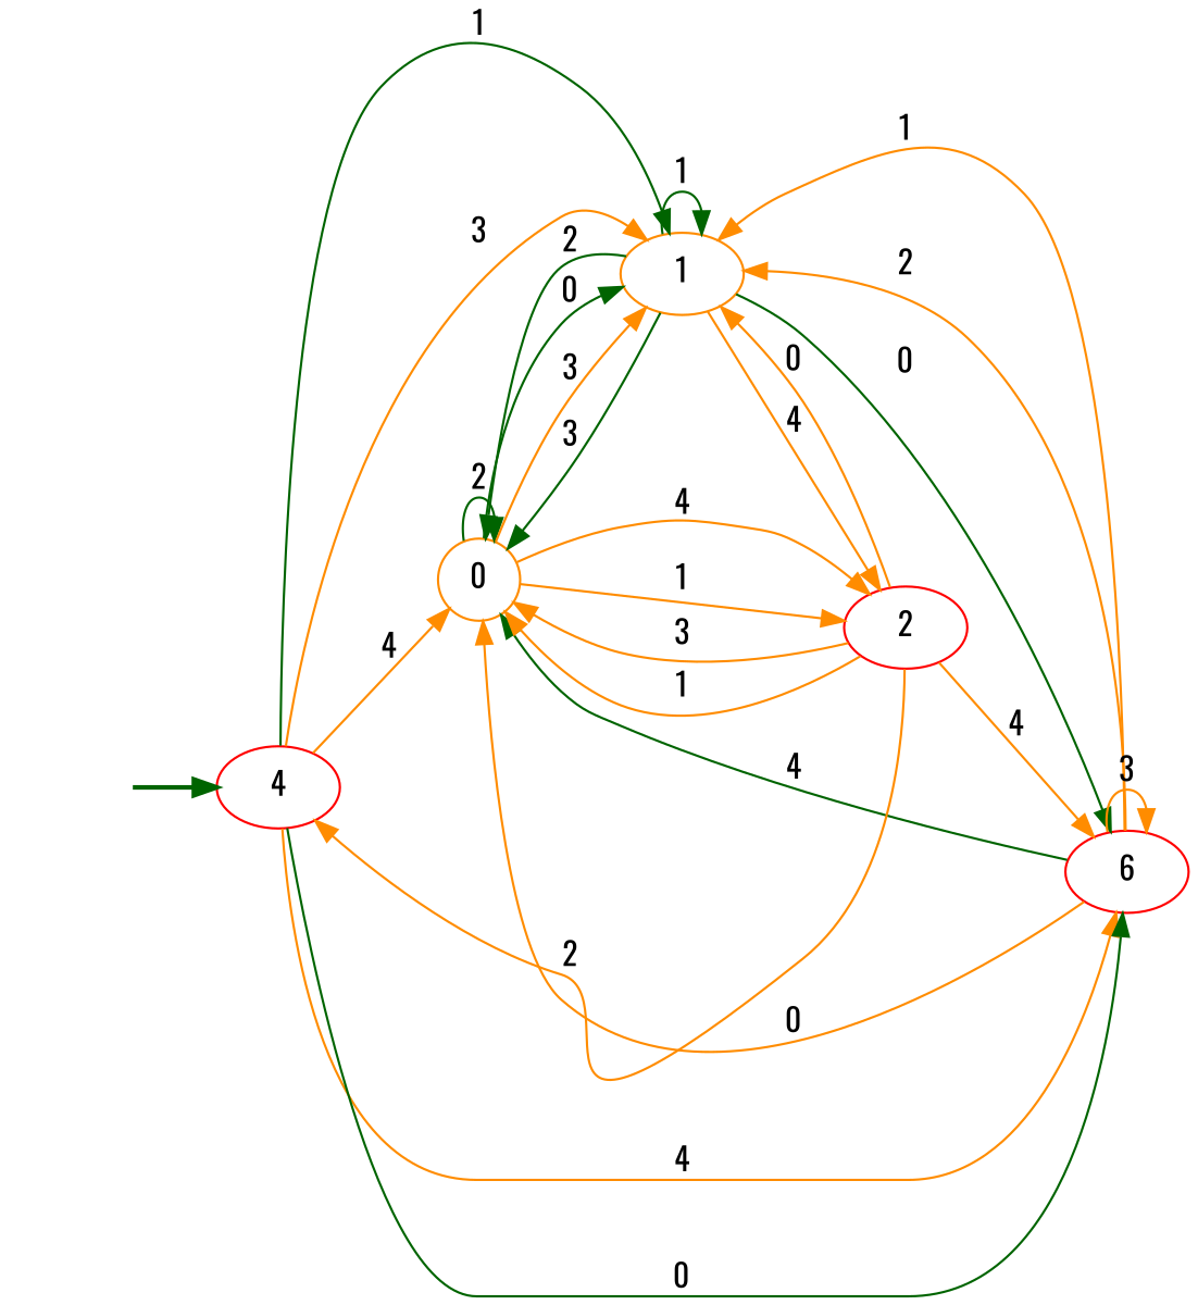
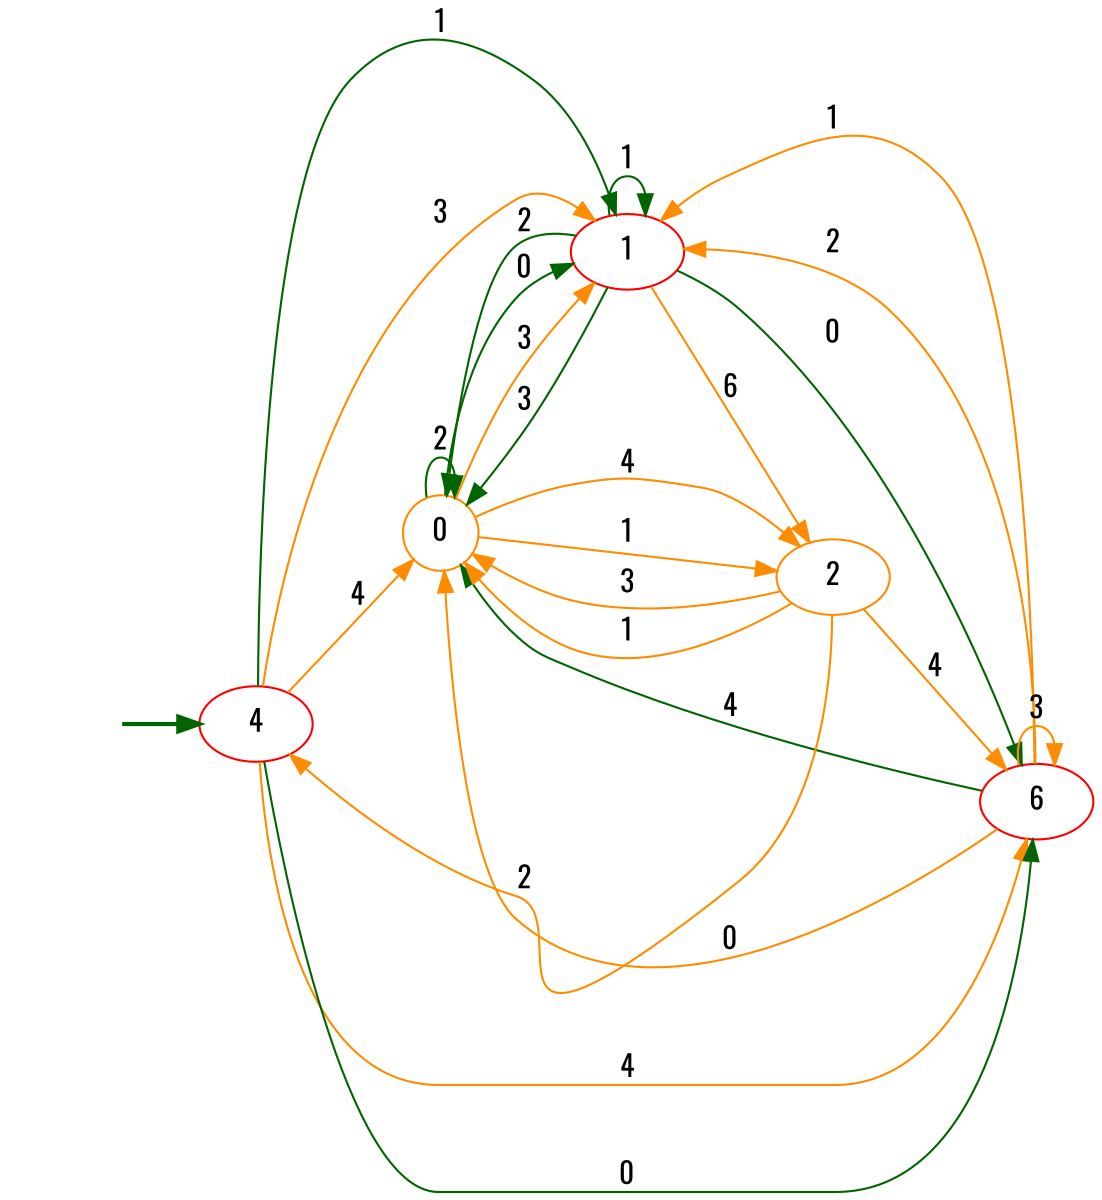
  digraph {
    fontname=Oswald
    rankdir=LR
    node [fontname=Oswald color=red shape=ellipse]
    edge [color=darkorange fontname=Oswald]
    fake [style=invisible color="" shape=""]
    4 [root=true]
    0 [color=darkorange shape=circle]
-   1 [color=darkorange]
+   1
    n5 [label=6]
-   2
+   2 [color=darkorange]
    fake -> 4 [color=darkgreen style=bold]
    4 -> 0 [label=4]
    4 -> 1 [color=darkgreen label=1]
    4 -> 1 [label=3]
    4 -> n5 [label=4]
    4 -> n5 [color=darkgreen label=0]
    0 -> 0 [color=darkgreen label=2]
    0 -> 1 [color=darkgreen label=0]
    0 -> 1 [label=3]
    0 -> 2 [label=4]
    0 -> 2 [label=1]
    1 -> 0 [color=darkgreen label=3]
    1 -> 0 [color=darkgreen label=2]
    1 -> 1 [color=darkgreen label=1]
    1 -> n5 [color=darkgreen label=0]
-   1 -> 2 [label=4]
+   1 -> 2 [label=6]
    n5 -> 0 [color=darkgreen label=4]
    n5 -> 0 [label=0]
    n5 -> 1 [label=1]
    n5 -> 1 [label=2]
    n5 -> n5 [label=3]
    2 -> 4 [label=2]
    2 -> 0 [label=3]
    2 -> 0 [label=1]
-   2 -> 1 [label=0]
    2 -> n5 [label=4]
  }
